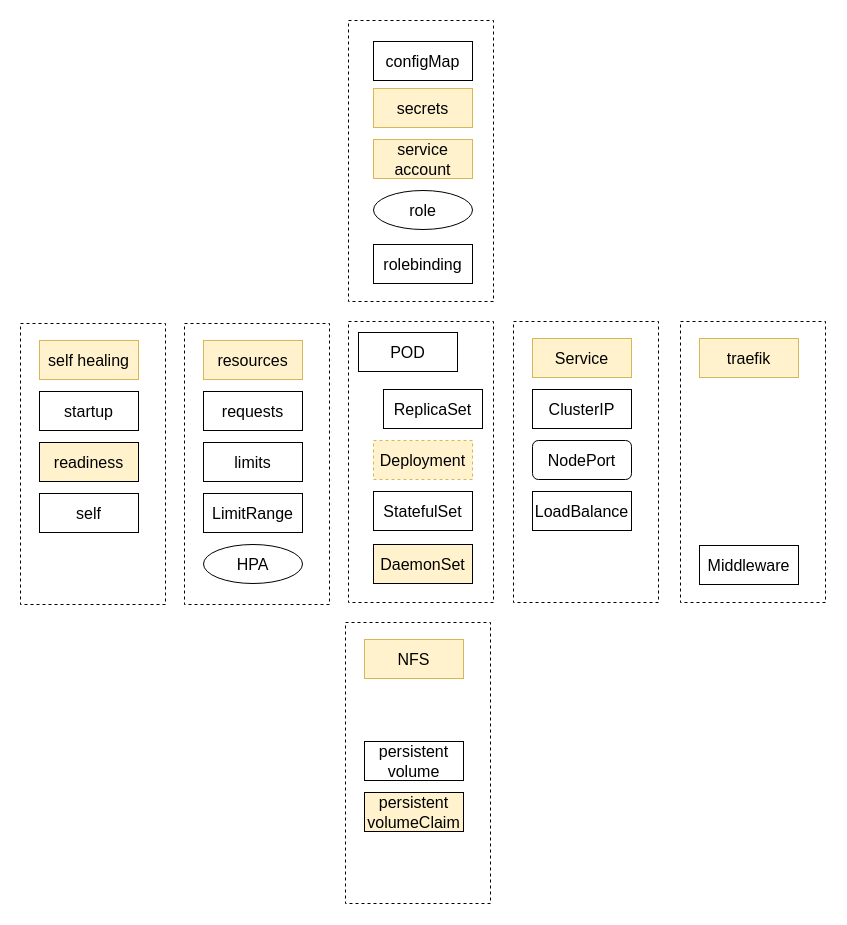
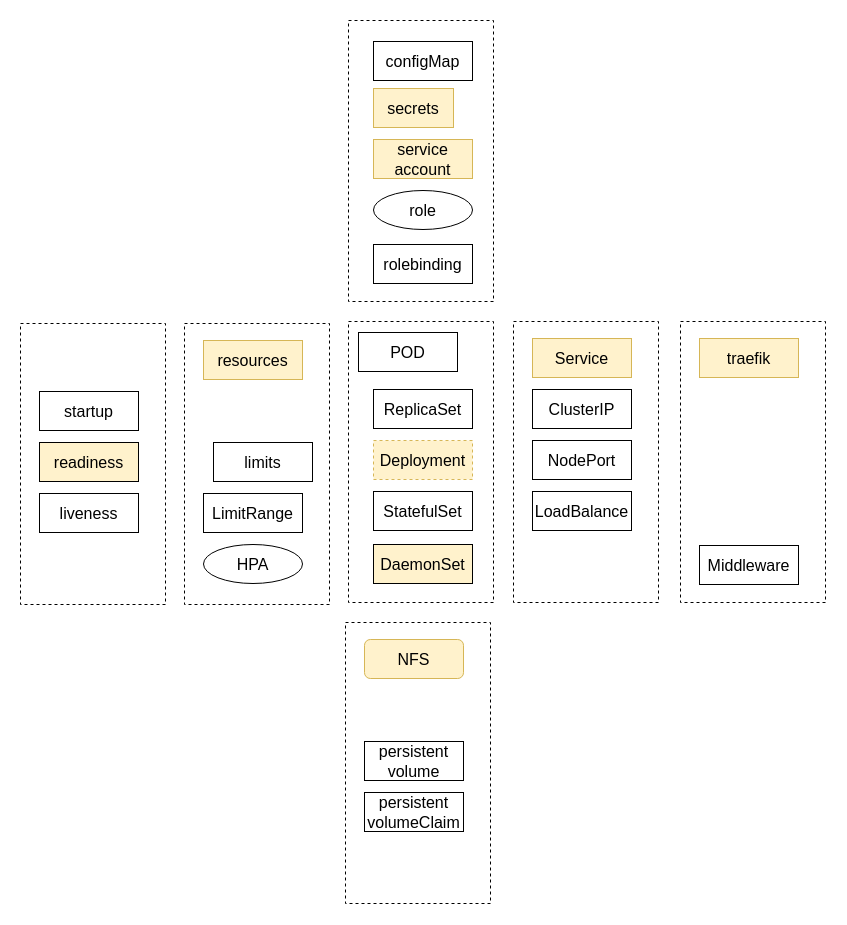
  <mxCell id="0" />
  <mxCell id="1" parent="0" />
  <mxCell id="2" value="" style="rounded=0;whiteSpace=wrap;html=1;fontSize=16;fillColor=none;dashed=1;" vertex="1" parent="1"><mxGeometry x="513" y="321" width="145" height="281" as="geometry" /></mxCell>
  <mxCell id="3" value="" style="rounded=0;whiteSpace=wrap;html=1;fontSize=16;fillColor=none;dashed=1;" vertex="1" parent="1"><mxGeometry x="348" y="321" width="145" height="281" as="geometry" /></mxCell>
  <mxCell id="4" value="POD" style="rounded=0;whiteSpace=wrap;html=1;fontSize=16;" vertex="1" parent="1"><mxGeometry x="358" y="332" width="99" height="39" as="geometry" /></mxCell>
- <mxCell id="5" value="ReplicaSet" style="rounded=0;whiteSpace=wrap;html=1;fontSize=16;" vertex="1" parent="1"><mxGeometry x="383" y="389" width="99" height="39" as="geometry" /></mxCell>
+ <mxCell id="5" value="ReplicaSet" style="rounded=0;whiteSpace=wrap;html=1;fontSize=16;" vertex="1" parent="1"><mxGeometry x="373" y="389" width="99" height="39" as="geometry" /></mxCell>
  <mxCell id="6" value="Deployment" style="rounded=0;whiteSpace=wrap;html=1;fontSize=16;fillColor=#fff2cc;strokeColor=#d6b656;dashed=1;" vertex="1" parent="1"><mxGeometry x="373" y="440" width="99" height="39" as="geometry" /></mxCell>
  <mxCell id="7" value="StatefulSet" style="rounded=0;whiteSpace=wrap;html=1;fontSize=16;" vertex="1" parent="1"><mxGeometry x="373" y="491" width="99" height="39" as="geometry" /></mxCell>
  <mxCell id="8" value="DaemonSet" style="rounded=0;whiteSpace=wrap;html=1;fontSize=16;fillColor=#fff2cc;" vertex="1" parent="1"><mxGeometry x="373" y="544" width="99" height="39" as="geometry" /></mxCell>
- <mxCell id="9" value="NodePort" style="whiteSpace=wrap;html=1;fontSize=16;rounded=1;" vertex="1" parent="1"><mxGeometry x="532" y="440" width="99" height="39" as="geometry" /></mxCell>
+ <mxCell id="9" value="NodePort" style="rounded=0;whiteSpace=wrap;html=1;fontSize=16;" vertex="1" parent="1"><mxGeometry x="532" y="440" width="99" height="39" as="geometry" /></mxCell>
  <mxCell id="10" value="ClusterIP" style="rounded=0;whiteSpace=wrap;html=1;fontSize=16;" vertex="1" parent="1"><mxGeometry x="532" y="389" width="99" height="39" as="geometry" /></mxCell>
  <mxCell id="11" value="Service" style="rounded=0;whiteSpace=wrap;html=1;fontSize=16;fillColor=#fff2cc;strokeColor=#d6b656;" vertex="1" parent="1"><mxGeometry x="532" y="338" width="99" height="39" as="geometry" /></mxCell>
  <mxCell id="12" value="LoadBalance" style="rounded=0;whiteSpace=wrap;html=1;fontSize=16;" vertex="1" parent="1"><mxGeometry x="532" y="491" width="99" height="39" as="geometry" /></mxCell>
  <mxCell id="13" value="" style="rounded=0;whiteSpace=wrap;html=1;fontSize=16;fillColor=none;dashed=1;" vertex="1" parent="1"><mxGeometry x="680" y="321" width="145" height="281" as="geometry" /></mxCell>
  <mxCell id="14" value="Middleware" style="rounded=0;whiteSpace=wrap;html=1;fontSize=16;" vertex="1" parent="1"><mxGeometry x="699" y="545" width="99" height="39" as="geometry" /></mxCell>
  <mxCell id="15" value="traefik" style="rounded=0;whiteSpace=wrap;html=1;fontSize=16;fillColor=#fff2cc;strokeColor=#d6b656;" vertex="1" parent="1"><mxGeometry x="699" y="338" width="99" height="39" as="geometry" /></mxCell>
  <mxCell id="16" value="" style="rounded=0;whiteSpace=wrap;html=1;fontSize=16;fillColor=none;dashed=1;" vertex="1" parent="1"><mxGeometry x="184" y="323" width="145" height="281" as="geometry" /></mxCell>
- <mxCell id="17" value="limits" style="rounded=0;whiteSpace=wrap;html=1;fontSize=16;" vertex="1" parent="1"><mxGeometry x="203" y="442" width="99" height="39" as="geometry" /></mxCell>
- <mxCell id="18" value="requests" style="rounded=0;whiteSpace=wrap;html=1;fontSize=16;" vertex="1" parent="1"><mxGeometry x="203" y="391" width="99" height="39" as="geometry" /></mxCell>
+ <mxCell id="17" value="limits" style="rounded=0;whiteSpace=wrap;html=1;fontSize=16;" vertex="1" parent="1"><mxGeometry x="213" y="442" width="99" height="39" as="geometry" /></mxCell>
  <mxCell id="19" value="resources" style="rounded=0;whiteSpace=wrap;html=1;fontSize=16;fillColor=#fff2cc;strokeColor=#d6b656;" vertex="1" parent="1"><mxGeometry x="203" y="340" width="99" height="39" as="geometry" /></mxCell>
  <mxCell id="20" value="LimitRange" style="rounded=0;whiteSpace=wrap;html=1;fontSize=16;" vertex="1" parent="1"><mxGeometry x="203" y="493" width="99" height="39" as="geometry" /></mxCell>
  <mxCell id="21" value="HPA" style="ellipse;whiteSpace=wrap;html=1;fontSize=16;" vertex="1" parent="1"><mxGeometry x="203" y="544" width="99" height="39" as="geometry" /></mxCell>
  <mxCell id="22" value="" style="rounded=0;whiteSpace=wrap;html=1;fontSize=16;fillColor=none;dashed=1;" vertex="1" parent="1"><mxGeometry x="345" y="622" width="145" height="281" as="geometry" /></mxCell>
  <mxCell id="23" value="persistent volume" style="rounded=0;whiteSpace=wrap;html=1;fontSize=16;" vertex="1" parent="1"><mxGeometry x="364" y="741" width="99" height="39" as="geometry" /></mxCell>
- <mxCell id="24" value="NFS" style="rounded=0;whiteSpace=wrap;html=1;fontSize=16;fillColor=#fff2cc;strokeColor=#d6b656;" vertex="1" parent="1"><mxGeometry x="364" y="639" width="99" height="39" as="geometry" /></mxCell>
- <mxCell id="25" value="persistent volumeClaim" style="rounded=0;whiteSpace=wrap;html=1;fontSize=16;fillColor=#fff2cc;" vertex="1" parent="1"><mxGeometry x="364" y="792" width="99" height="39" as="geometry" /></mxCell>
+ <mxCell id="24" value="NFS" style="whiteSpace=wrap;html=1;fontSize=16;fillColor=#fff2cc;strokeColor=#d6b656;rounded=1;" vertex="1" parent="1"><mxGeometry x="364" y="639" width="99" height="39" as="geometry" /></mxCell>
+ <mxCell id="25" value="persistent volumeClaim" style="rounded=0;whiteSpace=wrap;html=1;fontSize=16;" vertex="1" parent="1"><mxGeometry x="364" y="792" width="99" height="39" as="geometry" /></mxCell>
  <mxCell id="26" value="" style="rounded=0;whiteSpace=wrap;html=1;fontSize=16;fillColor=none;dashed=1;" vertex="1" parent="1"><mxGeometry x="348" y="20" width="145" height="281" as="geometry" /></mxCell>
  <mxCell id="27" value="configMap" style="rounded=0;whiteSpace=wrap;html=1;fontSize=16;" vertex="1" parent="1"><mxGeometry x="373" y="41" width="99" height="39" as="geometry" /></mxCell>
- <mxCell id="28" value="secrets" style="rounded=0;whiteSpace=wrap;html=1;fontSize=16;fillColor=#fff2cc;strokeColor=#d6b656;" vertex="1" parent="1"><mxGeometry x="373" y="88" width="99" height="39" as="geometry" /></mxCell>
+ <mxCell id="28" value="secrets" style="rounded=0;whiteSpace=wrap;html=1;fontSize=16;fillColor=#fff2cc;strokeColor=#d6b656;" vertex="1" parent="1"><mxGeometry x="373" y="88" width="80" height="39" as="geometry" /></mxCell>
  <mxCell id="29" value="service&lt;br&gt;account" style="rounded=0;whiteSpace=wrap;html=1;fontSize=16;fillColor=#fff2cc;strokeColor=#d6b656;" vertex="1" parent="1"><mxGeometry x="373" y="139" width="99" height="39" as="geometry" /></mxCell>
  <mxCell id="30" value="role" style="ellipse;whiteSpace=wrap;html=1;fontSize=16;" vertex="1" parent="1"><mxGeometry x="373" y="190" width="99" height="39" as="geometry" /></mxCell>
  <mxCell id="31" value="rolebinding" style="rounded=0;whiteSpace=wrap;html=1;fontSize=16;" vertex="1" parent="1"><mxGeometry x="373" y="244" width="99" height="39" as="geometry" /></mxCell>
  <mxCell id="32" value="" style="rounded=0;whiteSpace=wrap;html=1;fontSize=16;fillColor=none;dashed=1;" vertex="1" parent="1"><mxGeometry x="20" y="323" width="145" height="281" as="geometry" /></mxCell>
  <mxCell id="33" value="readiness" style="rounded=0;whiteSpace=wrap;html=1;fontSize=16;fillColor=#fff2cc;" vertex="1" parent="1"><mxGeometry x="39" y="442" width="99" height="39" as="geometry" /></mxCell>
  <mxCell id="34" value="startup" style="rounded=0;whiteSpace=wrap;html=1;fontSize=16;" vertex="1" parent="1"><mxGeometry x="39" y="391" width="99" height="39" as="geometry" /></mxCell>
- <mxCell id="35" value="self healing" style="rounded=0;whiteSpace=wrap;html=1;fontSize=16;fillColor=#fff2cc;strokeColor=#d6b656;" vertex="1" parent="1"><mxGeometry x="39" y="340" width="99" height="39" as="geometry" /></mxCell>
- <mxCell id="36" value="self" style="rounded=0;whiteSpace=wrap;html=1;fontSize=16;" vertex="1" parent="1"><mxGeometry x="39" y="493" width="99" height="39" as="geometry" /></mxCell>
+ <mxCell id="36" value="liveness" style="rounded=0;whiteSpace=wrap;html=1;fontSize=16;" vertex="1" parent="1"><mxGeometry x="39" y="493" width="99" height="39" as="geometry" /></mxCell>
